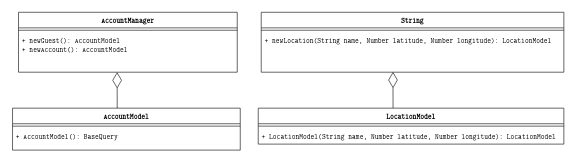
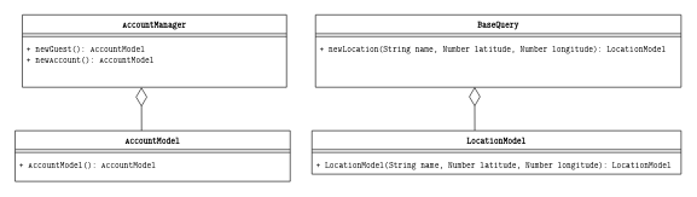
  <mxCell id="0" />
  <mxCell id="1" parent="0" />
  <mxCell id="2" value="AccountManager" style="swimlane;fontStyle=1;align=center;verticalAlign=top;childLayout=stackLayout;horizontal=1;startSize=26;horizontalStack=0;resizeParent=1;resizeParentMax=0;resizeLast=0;collapsible=1;marginBottom=0;fontFamily=Latin Modern Mono;" parent="1" vertex="1"><mxGeometry x="30" y="20" width="365" height="100" as="geometry" /></mxCell>
  <mxCell id="3" value="" style="line;strokeWidth=1;fillColor=none;align=left;verticalAlign=middle;spacingTop=-1;spacingLeft=3;spacingRight=3;rotatable=0;labelPosition=right;points=[];portConstraint=eastwest;fontFamily=Latin Modern Mono;" parent="2" vertex="1"><mxGeometry y="26" width="365" height="8" as="geometry" /></mxCell>
  <mxCell id="4" value="+ newGuest(): AccountModel&#10;+ newAccount(): AccountModel" style="text;strokeColor=none;fillColor=none;align=left;verticalAlign=top;spacingLeft=4;spacingRight=4;overflow=hidden;rotatable=0;points=[[0,0.5],[1,0.5]];portConstraint=eastwest;fontFamily=Latin Modern Mono;" parent="2" vertex="1"><mxGeometry y="34" width="365" height="66" as="geometry" /></mxCell>
  <mxCell id="5" value="" style="endArrow=diamondThin;endFill=0;endSize=24;html=1;rounded=0;entryX=0.499;entryY=0.994;entryDx=0;entryDy=0;entryPerimeter=0;exitX=0.5;exitY=0;exitDx=0;exitDy=0;fontFamily=Latin Modern Mono;" parent="1" edge="1"><mxGeometry width="160" relative="1" as="geometry"><mxPoint x="655" y="180" as="sourcePoint" /><mxPoint x="654.8" y="119.604" as="targetPoint" /></mxGeometry></mxCell>
  <mxCell id="6" value="" style="endArrow=diamondThin;endFill=0;endSize=24;html=1;rounded=0;entryX=0.499;entryY=0.994;entryDx=0;entryDy=0;entryPerimeter=0;exitX=0.5;exitY=0;exitDx=0;exitDy=0;fontFamily=Latin Modern Mono;" parent="1" edge="1"><mxGeometry width="160" relative="1" as="geometry"><mxPoint x="194.7" y="180.4" as="sourcePoint" /><mxPoint x="194.5" y="120.004" as="targetPoint" /></mxGeometry></mxCell>
- <mxCell id="7" value="String" style="swimlane;fontStyle=1;align=center;verticalAlign=top;childLayout=stackLayout;horizontal=1;startSize=26;horizontalStack=0;resizeParent=1;resizeParentMax=0;resizeLast=0;collapsible=1;marginBottom=0;fontFamily=Latin Modern Mono;" parent="1" vertex="1"><mxGeometry x="435" y="20" width="505" height="100" as="geometry" /></mxCell>
+ <mxCell id="7" value="BaseQuery" style="swimlane;fontStyle=1;align=center;verticalAlign=top;childLayout=stackLayout;horizontal=1;startSize=26;horizontalStack=0;resizeParent=1;resizeParentMax=0;resizeLast=0;collapsible=1;marginBottom=0;fontFamily=Latin Modern Mono;" parent="1" vertex="1"><mxGeometry x="435" y="20" width="505" height="100" as="geometry" /></mxCell>
  <mxCell id="8" value="" style="line;strokeWidth=1;fillColor=none;align=left;verticalAlign=middle;spacingTop=-1;spacingLeft=3;spacingRight=3;rotatable=0;labelPosition=right;points=[];portConstraint=eastwest;fontFamily=Latin Modern Mono;" parent="7" vertex="1"><mxGeometry y="26" width="505" height="8" as="geometry" /></mxCell>
  <mxCell id="9" value="+ newLocation(String name, Number latitude, Number longitude): LocationModel" style="text;strokeColor=none;fillColor=none;align=left;verticalAlign=top;spacingLeft=4;spacingRight=4;overflow=hidden;rotatable=0;points=[[0,0.5],[1,0.5]];portConstraint=eastwest;fontFamily=Latin Modern Mono;" parent="7" vertex="1"><mxGeometry y="34" width="505" height="66" as="geometry" /></mxCell>
  <mxCell id="10" value="AccountModel" style="swimlane;fontStyle=1;align=center;verticalAlign=top;childLayout=stackLayout;horizontal=1;startSize=26;horizontalStack=0;resizeParent=1;resizeParentMax=0;resizeLast=0;collapsible=1;marginBottom=0;fontFamily=Latin Modern Mono;" parent="1" vertex="1"><mxGeometry x="20" y="180" width="380" height="70" as="geometry" /></mxCell>
  <mxCell id="11" value="" style="line;strokeWidth=1;fillColor=none;align=left;verticalAlign=middle;spacingTop=-1;spacingLeft=3;spacingRight=3;rotatable=0;labelPosition=right;points=[];portConstraint=eastwest;fontFamily=Latin Modern Mono;" parent="10" vertex="1"><mxGeometry y="26" width="380" height="8" as="geometry" /></mxCell>
- <mxCell id="12" value="+ AccountModel(): BaseQuery&#10;" style="text;strokeColor=none;fillColor=none;align=left;verticalAlign=top;spacingLeft=4;spacingRight=4;overflow=hidden;rotatable=0;points=[[0,0.5],[1,0.5]];portConstraint=eastwest;fontFamily=Latin Modern Mono;" parent="10" vertex="1"><mxGeometry y="34" width="380" height="36" as="geometry" /></mxCell>
+ <mxCell id="12" value="+ AccountModel(): AccountModel&#10;" style="text;strokeColor=none;fillColor=none;align=left;verticalAlign=top;spacingLeft=4;spacingRight=4;overflow=hidden;rotatable=0;points=[[0,0.5],[1,0.5]];portConstraint=eastwest;fontFamily=Latin Modern Mono;" parent="10" vertex="1"><mxGeometry y="34" width="380" height="36" as="geometry" /></mxCell>
  <mxCell id="13" value="LocationModel" style="swimlane;fontStyle=1;align=center;verticalAlign=top;childLayout=stackLayout;horizontal=1;startSize=26;horizontalStack=0;resizeParent=1;resizeParentMax=0;resizeLast=0;collapsible=1;marginBottom=0;fontFamily=Latin Modern Mono;" parent="1" vertex="1"><mxGeometry x="430" y="180" width="510" height="60" as="geometry" /></mxCell>
  <mxCell id="14" value="" style="line;strokeWidth=1;fillColor=none;align=left;verticalAlign=middle;spacingTop=-1;spacingLeft=3;spacingRight=3;rotatable=0;labelPosition=right;points=[];portConstraint=eastwest;fontFamily=Latin Modern Mono;" parent="13" vertex="1"><mxGeometry y="26" width="510" height="8" as="geometry" /></mxCell>
  <mxCell id="15" value="+ LocationModel(String name, Number latitude, Number longitude): LocationModel" style="text;strokeColor=none;fillColor=none;align=left;verticalAlign=top;spacingLeft=4;spacingRight=4;overflow=hidden;rotatable=0;points=[[0,0.5],[1,0.5]];portConstraint=eastwest;fontFamily=Latin Modern Mono;" parent="13" vertex="1"><mxGeometry y="34" width="510" height="26" as="geometry" /></mxCell>
